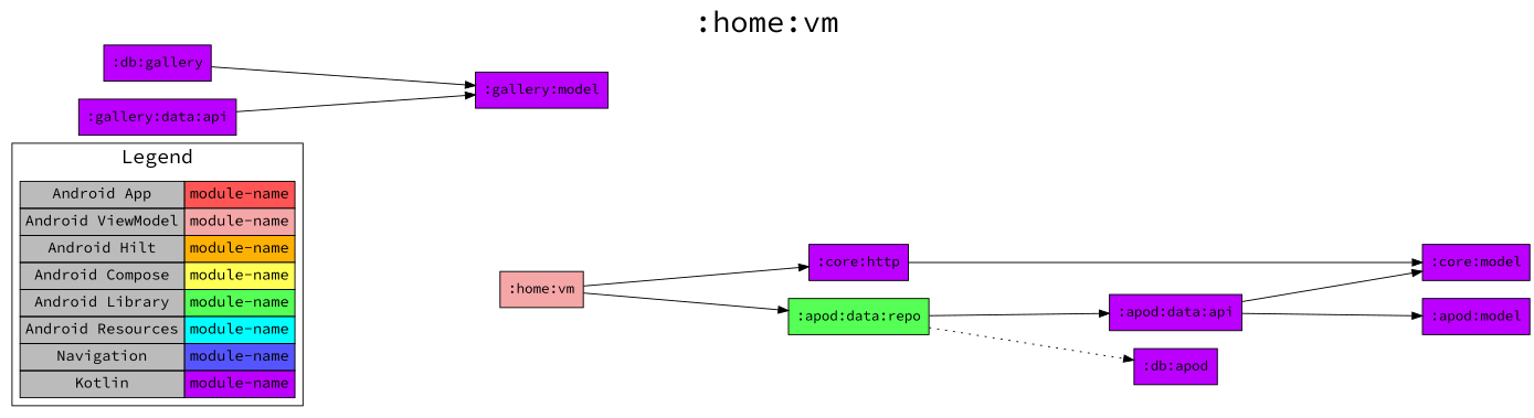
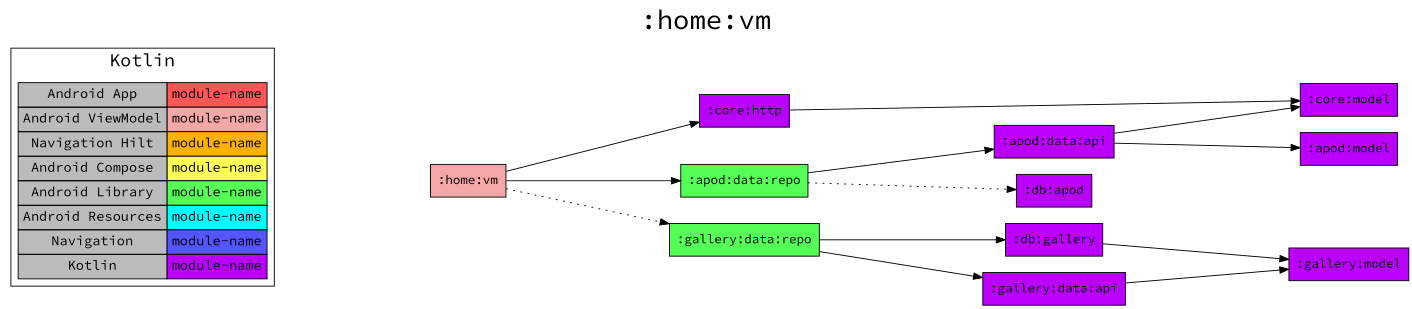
  digraph {
    fontname="Source Code Pro"
    fontsize=30
    label=":home:vm"
    labelloc=t
    rankdir=LR
    ranksep=2.5
    node [fillcolor="#BB00FF" fontname="Source Code Pro" shape=box style=filled]
    edge [dir=forward fontname="Source Code Pro"]
-   n1 [fillcolor="#bbbbbb" fontsize=15 label=< <TABLE BORDER="0" CELLBORDER="1" CELLSPACING="0" CELLPADDING="4"> <TR><TD>Android App</TD><TD BGCOLOR="#FF5555">module-name</TD></TR> <TR><TD>Android ViewModel</TD><TD BGCOLOR="#F5A6A6">module-name</TD></TR> <TR><TD>Android Hilt</TD><TD BGCOLOR="#FCB103">module-name</TD></TR> <TR><TD>Android Compose</TD><TD BGCOLOR="#FFFF55">module-name</TD></TR> <TR><TD>Android Library</TD><TD BGCOLOR="#55FF55">module-name</TD></TR> <TR><TD>Android Resources</TD><TD BGCOLOR="#00FFFF">module-name</TD></TR> <TR><TD>Navigation</TD><TD BGCOLOR="#5555FF">module-name</TD></TR> <TR><TD>Kotlin</TD><TD BGCOLOR="#BB00FF">module-name</TD></TR> </TABLE> > margin=0 shape=none]
+   n1 [fillcolor="#bbbbbb" fontsize=15 label=< <TABLE BORDER="0" CELLBORDER="1" CELLSPACING="0" CELLPADDING="4"> <TR><TD>Android App</TD><TD BGCOLOR="#FF5555">module-name</TD></TR> <TR><TD>Android ViewModel</TD><TD BGCOLOR="#F5A6A6">module-name</TD></TR> <TR><TD>Navigation Hilt</TD><TD BGCOLOR="#FCB103">module-name</TD></TR> <TR><TD>Android Compose</TD><TD BGCOLOR="#FFFF55">module-name</TD></TR> <TR><TD>Android Library</TD><TD BGCOLOR="#55FF55">module-name</TD></TR> <TR><TD>Android Resources</TD><TD BGCOLOR="#00FFFF">module-name</TD></TR> <TR><TD>Navigation</TD><TD BGCOLOR="#5555FF">module-name</TD></TR> <TR><TD>Kotlin</TD><TD BGCOLOR="#BB00FF">module-name</TD></TR> </TABLE> > margin=0 shape=none]
    ":home:vm" [fillcolor="#F5A6A6"]
    ":core:http"
    ":apod:data:repo" [fillcolor="#55FF55"]
+   ":gallery:data:repo" [fillcolor="#55FF55"]
    ":core:model"
    ":apod:data:api"
    ":db:apod"
    ":db:gallery"
    ":gallery:data:api"
    ":apod:model"
    ":gallery:model"
    subgraph sub_1 {
      rank=same
    }
    subgraph cluster_2 {
      fontsize=20
-     label=Legend
+     label=Kotlin
      n1
    }
    n1 -> ":home:vm" [style=invis]
    ":home:vm" -> ":core:http"
    ":home:vm" -> ":apod:data:repo" [style=solid]
+   ":home:vm" -> ":gallery:data:repo" [style=dotted]
    ":core:http" -> ":core:model"
    ":apod:data:repo" -> ":apod:data:api"
    ":apod:data:repo" -> ":db:apod" [style=dotted]
+   ":gallery:data:repo" -> ":db:gallery"
+   ":gallery:data:repo" -> ":gallery:data:api"
    ":apod:data:api" -> ":core:model"
    ":apod:data:api" -> ":apod:model"
    ":db:gallery" -> ":gallery:model"
    ":gallery:data:api" -> ":gallery:model"
  }
